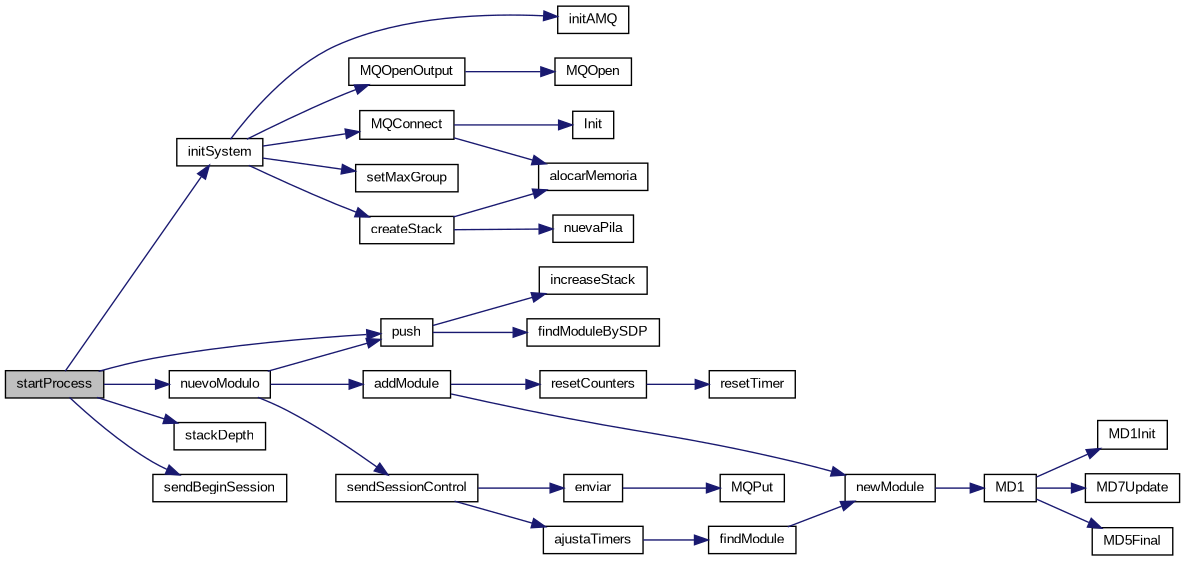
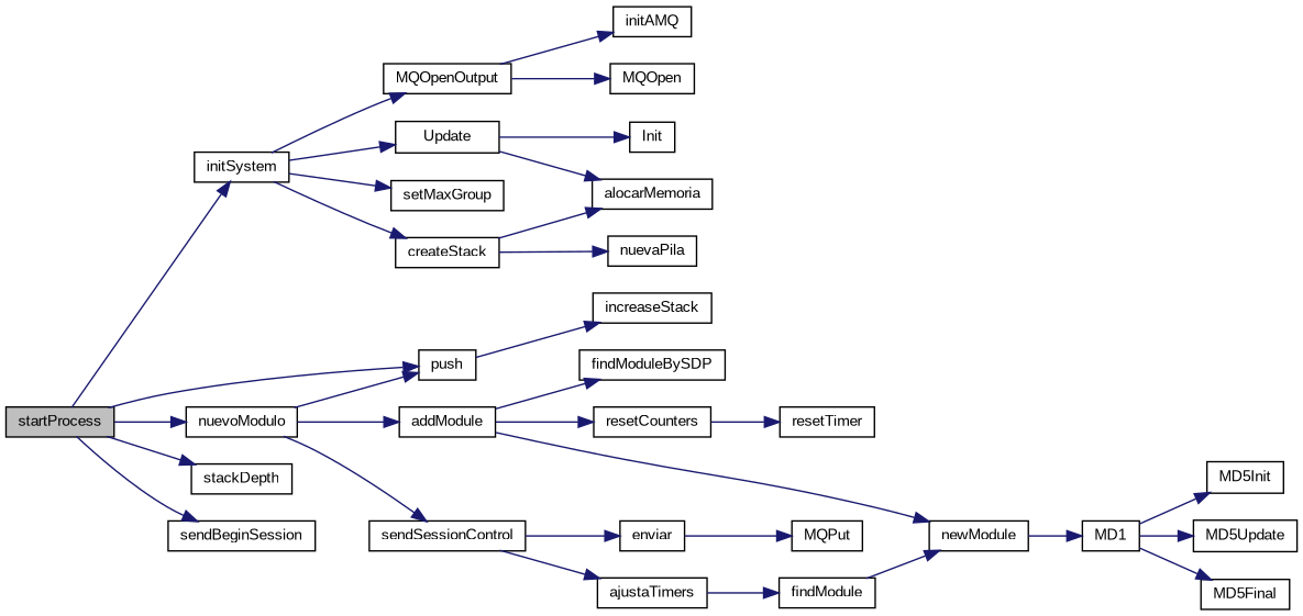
  digraph {
    fontname="Liberation Sans"
    rankdir=LR
    node [color=black fillcolor=white fontname="Liberation Sans" fontsize=10 shape=record style=filled]
    edge [color=midnightblue fontname="Liberation Sans" fontsize=10 labelfontname=Helvetica labelfontsize=10 style=solid]
    n1 [fillcolor=grey75 fontcolor=black height=0.2 label=startProcess width=0.4]
    n2 [height=0.2 label=initSystem width=0.4]
    n3 [height=0.2 label=nuevoModulo width=0.4]
    n4 [height=0.2 label=push width=0.4]
    n5 [height=0.2 label=stackDepth width=0.4]
    n6 [height=0.2 label=sendBeginSession width=0.4]
    n7 [height=0.2 label=setMaxGroup width=0.4]
    n8 [height=0.2 label=createStack width=0.4]
    n9 [height=0.2 label=initAMQ width=0.4]
-   n10 [height=0.2 label=MQConnect width=0.4]
+   n10 [height=0.2 label=Update width=0.4]
    n11 [height=0.2 label=MQOpenOutput width=0.4]
    n12 [height=0.2 label=addModule width=0.4]
    n13 [height=0.2 label=sendSessionControl width=0.4]
    n14 [height=0.2 label=increaseStack width=0.4]
    n15 [height=0.2 label=alocarMemoria width=0.4]
    n16 [height=0.2 label=nuevaPila width=0.4]
    n17 [height=0.2 label=Init width=0.4]
    n18 [height=0.2 label=MQOpen width=0.4]
    n19 [height=0.2 label=newModule width=0.4]
    n20 [height=0.2 label=findModuleBySDP width=0.4]
    n21 [height=0.2 label=resetCounters width=0.4]
    n22 [height=0.2 label=MD1 width=0.4]
    n23 [height=0.2 label=resetTimer width=0.4]
-   n24 [height=0.2 label=MD1Init width=0.4]
-   n25 [height=0.2 label=MD7Update width=0.4]
+   n24 [height=0.2 label=MD5Init width=0.4]
+   n25 [height=0.2 label=MD5Update width=0.4]
    n26 [height=0.2 label=MD5Final width=0.4]
    n27 [height=0.2 label=findModule width=0.4]
    n28 [height=0.2 label=ajustaTimers width=0.4]
    n29 [height=0.2 label=enviar width=0.4]
    n30 [height=0.2 label=MQPut width=0.4]
    n1 -> n2
    n1 -> n3
    n1 -> n4
    n1 -> n5
    n1 -> n6
    n2 -> n7
    n2 -> n8
-   n2 -> n9
+   n11 -> n9
    n2 -> n10
    n2 -> n11
    n3 -> n4
    n3 -> n12
    n3 -> n13
    n4 -> n14
    n8 -> n15
    n8 -> n16
    n10 -> n15
    n10 -> n17
    n11 -> n18
    n12 -> n19
-   n4 -> n20
+   n12 -> n20
    n12 -> n21
    n13 -> n28
    n13 -> n29
    n19 -> n22
    n21 -> n23
    n22 -> n24
    n22 -> n25
    n22 -> n26
    n27 -> n19
    n28 -> n27
    n29 -> n30
  }
